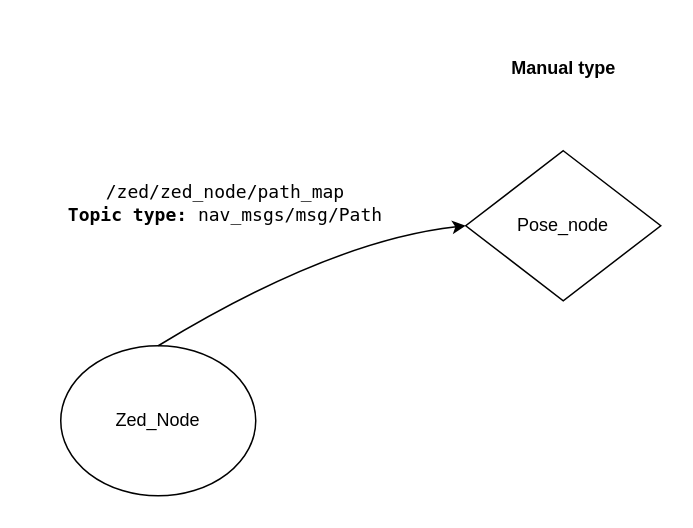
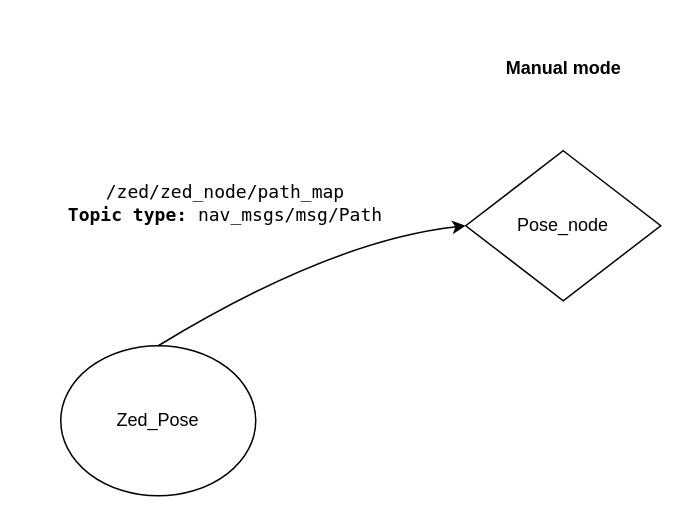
  <mxCell id="0" />
  <mxCell id="1" parent="0" />
- <mxCell id="2" value="Zed_Node" style="ellipse;whiteSpace=wrap;html=1;" vertex="1" parent="1"><mxGeometry x="40" y="230" width="130" height="100" as="geometry" /></mxCell>
+ <mxCell id="2" value="Zed_Pose" style="ellipse;whiteSpace=wrap;html=1;" vertex="1" parent="1"><mxGeometry x="40" y="230" width="130" height="100" as="geometry" /></mxCell>
  <mxCell id="3" value="Pose_node" style="rhombus;whiteSpace=wrap;html=1;" vertex="1" parent="1"><mxGeometry x="310" y="100" width="130" height="100" as="geometry" /></mxCell>
  <mxCell id="4" value="" style="curved=1;endArrow=classic;html=1;rounded=0;exitX=0.5;exitY=0;exitDx=0;exitDy=0;entryX=0;entryY=0.5;entryDx=0;entryDy=0;" edge="1" parent="1" source="2" target="3"><mxGeometry width="50" height="50" relative="1" as="geometry"><mxPoint x="220" y="210" as="sourcePoint" /><mxPoint x="270" y="160" as="targetPoint" /><Array as="points"><mxPoint x="220" y="160" /></Array></mxGeometry></mxCell>
  <mxCell id="5" value="&lt;div&gt;&lt;code&gt;/zed/zed_node/path_map&lt;/code&gt;&lt;/div&gt;&lt;div&gt;&lt;code&gt;&lt;b&gt;Topic type: &lt;/b&gt;nav_msgs/msg/Path&lt;br&gt;&lt;/code&gt;&lt;/div&gt;" style="text;html=1;align=center;verticalAlign=middle;whiteSpace=wrap;rounded=0;" vertex="1" parent="1"><mxGeometry x="20" y="90" width="260" height="90" as="geometry" /></mxCell>
- <mxCell id="6" value="&lt;b&gt;Manual type&lt;br&gt;&lt;/b&gt;" style="text;html=1;align=center;verticalAlign=middle;whiteSpace=wrap;rounded=0;" vertex="1" parent="1"><mxGeometry x="317.5" y="20" width="115" height="50" as="geometry" /></mxCell>
+ <mxCell id="6" value="&lt;b&gt;Manual mode&lt;br&gt;&lt;/b&gt;" style="text;html=1;align=center;verticalAlign=middle;whiteSpace=wrap;rounded=0;" vertex="1" parent="1"><mxGeometry x="317.5" y="20" width="115" height="50" as="geometry" /></mxCell>
